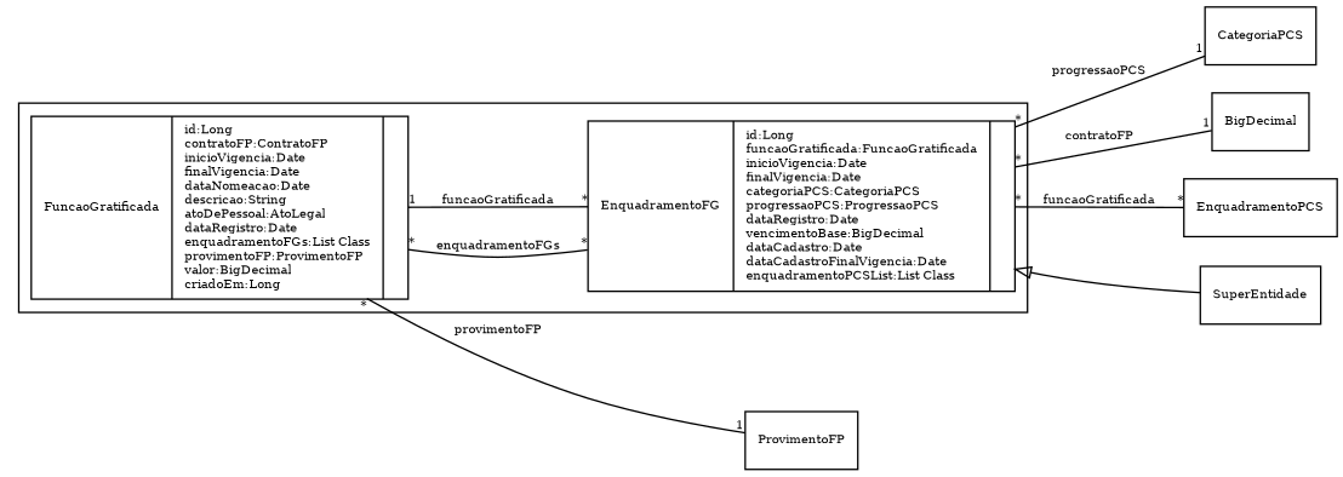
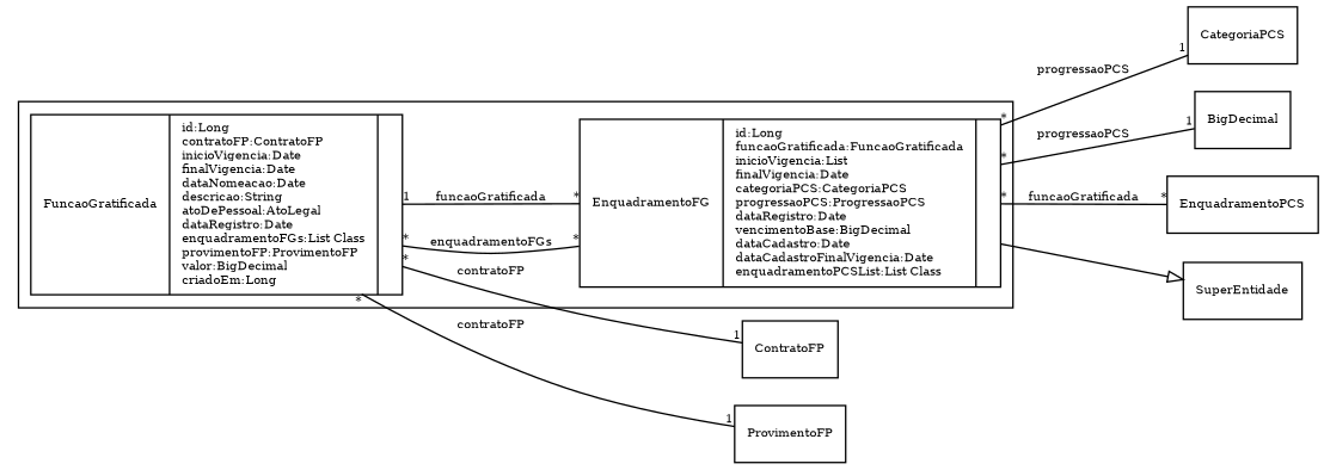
  digraph {
    fontname="Times-Roman"
    fontsize=8
    rankdir=LR
    node [fontname="Times-Roman" fontsize=8 shape=record]
    edge [arrowhead=none fontname="Times-Roman" fontsize=8 headlabel=1 taillabel="*"]
    n1 [label="{FuncaoGratificada|id:Long\lcontratoFP:ContratoFP\linicioVigencia:Date\lfinalVigencia:Date\ldataNomeacao:Date\ldescricao:String\latoDePessoal:AtoLegal\ldataRegistro:Date\lenquadramentoFGs:List Class\lprovimentoFP:ProvimentoFP\lvalor:BigDecimal\lcriadoEm:Long\l|\l}"]
-   n2 [label="{EnquadramentoFG|id:Long\lfuncaoGratificada:FuncaoGratificada\linicioVigencia:Date\lfinalVigencia:Date\lcategoriaPCS:CategoriaPCS\lprogressaoPCS:ProgressaoPCS\ldataRegistro:Date\lvencimentoBase:BigDecimal\ldataCadastro:Date\ldataCadastroFinalVigencia:Date\lenquadramentoPCSList:List Class\l|\l}"]
+   n2 [label="{EnquadramentoFG|id:Long\lfuncaoGratificada:FuncaoGratificada\linicioVigencia:List\lfinalVigencia:Date\lcategoriaPCS:CategoriaPCS\lprogressaoPCS:ProgressaoPCS\ldataRegistro:Date\lvencimentoBase:BigDecimal\ldataCadastro:Date\ldataCadastroFinalVigencia:Date\lenquadramentoPCSList:List Class\l|\l}"]
+   ContratoFP
    ProvimentoFP
    CategoriaPCS
    n6 [label=BigDecimal]
    EnquadramentoPCS
    SuperEntidade
    subgraph cluster_1 {
      n1
      n2
    }
    n1 -> n2 [headlabel="*" label=enquadramentoFGs]
-   n1 -> ProvimentoFP [label=provimentoFP]
+   n1 -> ContratoFP [label=contratoFP]
+   n1 -> ProvimentoFP [label=contratoFP]
    n2 -> n1 [label=funcaoGratificada]
    n2 -> CategoriaPCS [label=progressaoPCS]
-   n2 -> n6 [label=contratoFP]
+   n2 -> n6 [label=progressaoPCS]
    n2 -> EnquadramentoPCS [headlabel="*" label=funcaoGratificada]
-   SuperEntidade -> n2 [arrowhead=empty headlabel="" taillabel=""]
+   n2 -> SuperEntidade [arrowhead=empty headlabel="" taillabel=""]
  }
